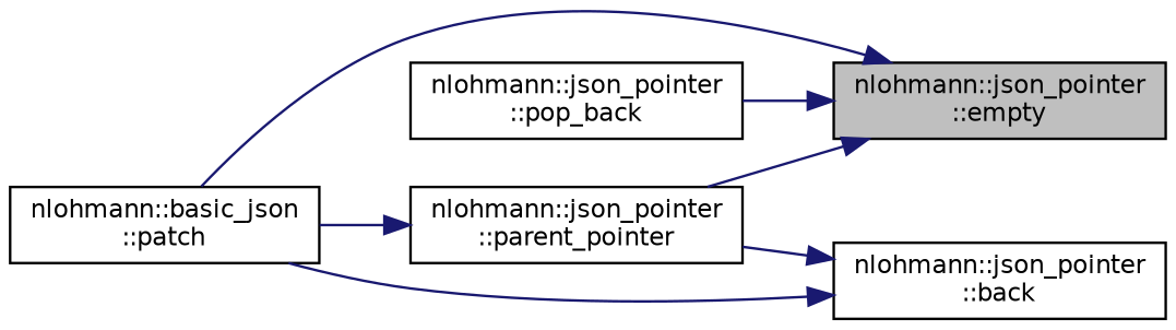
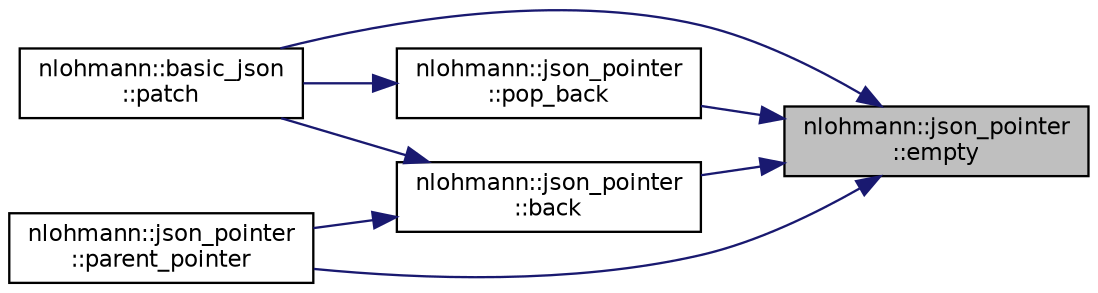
  digraph {
    rankdir=RL
    node [color=black fillcolor=white fontname=Helvetica fontsize=10 shape=record style=filled]
    edge [color=midnightblue dir=back fontname=Helvetica fontsize=10 labelfontname=Helvetica labelfontsize=10 style=solid]
    n1 [fillcolor=grey75 fontcolor=black height=0.2 label="nlohmann::json_pointer\l::empty" width=0.4]
    n2 [height=0.2 label="nlohmann::json_pointer\l::back" width=0.4]
    n3 [height=0.2 label="nlohmann::basic_json\l::patch" width=0.4]
    n4 [height=0.2 label="nlohmann::json_pointer\l::parent_pointer" width=0.4]
    n5 [height=0.2 label="nlohmann::json_pointer\l::pop_back" width=0.4]
+   n1 -> n2
    n1 -> n3
    n1 -> n4
    n1 -> n5
    n2 -> n3
    n2 -> n4
-   n4 -> n3
+   n5 -> n3
  }
